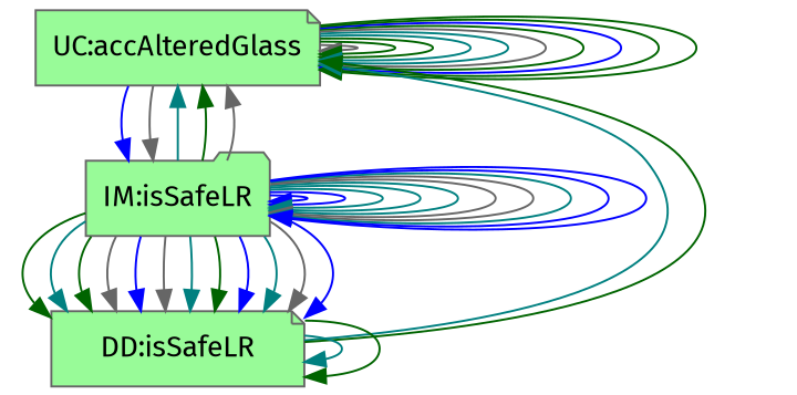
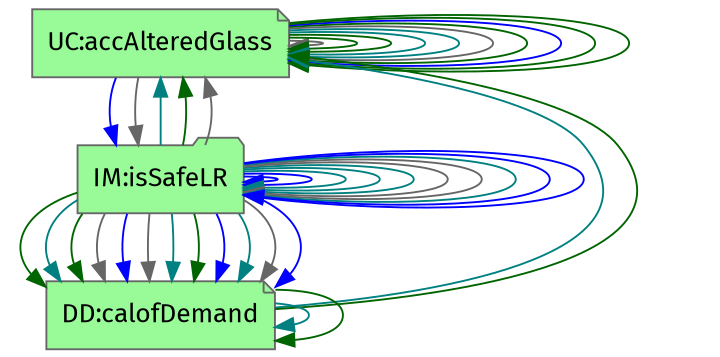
  digraph {
    fontname="Fira Sans"
    node [color=gray40 fillcolor=palegreen shape=note style=filled fontname="Fira Sans"]
    edge [headport=assumpSV tailport=dimlessLoad color=teal fontname="Fira Sans"]
    n1 [label="UC:accAlteredGlass"]
-   n2 [label="DD:isSafeLR"]
+   n2 [label="DD:calofDemand"]
    n3 [label="IM:isSafeLR" shape=folder]
    subgraph sub_1 {
      rank=same
      n1
    }
    subgraph sub_2 {
      rank=same
      n2
    }
    subgraph sub_3 {
      rank=same
      n3
    }
    subgraph sub_4 {
      rank=same
      n3
    }
    subgraph sub_5 {
      rank=same
      n1
    }
    subgraph sub_6 {
      rank=same
      n1
    }
    subgraph sub_7 {
      rank=same
      n1
    }
    n1 -> n1 [tailport=assumpLDFC color=gray40]
    n1 -> n1 [headport=inputValues tailport=outputValsAndKnownValues color=darkgreen]
    n1 -> n1 [headport=sysSetValsFollowingAssumps tailport=outputValsAndKnownValues color=darkgreen]
    n1 -> n1 [headport=assumpES tailport=calcInternalBlastRisk]
    n1 -> n1 [tailport=varValsOfmkE]
    n1 -> n1 [headport=assumpLDFC tailport=varValsOfmkE color=gray40]
    n1 -> n1 [headport=assumpGL tailport=accMoreThanSingleLite color=darkgreen]
    n1 -> n1 [headport=assumpBC tailport=accMoreBoundaryConditions color=blue]
    n1 -> n1 [headport=assumpRT tailport=considerMoreThanFlexGlass color=darkgreen]
    n1 -> n1 [headport=assumpGC tailport=accAlteredGlass color=darkgreen]
    n1 -> n3 [headport=isSafePb tailport=checkGlassSafety color=blue]
    n1 -> n3 [headport=isSafeLR tailport=checkGlassSafety color=gray40]
    n2 -> n1 [tailport=loadDurFactor]
    n2 -> n1 [headport=assumpLDFC tailport=loadDurFactor color=darkgreen]
    n2 -> n2 [headport=stdOffDist tailport=demandq]
    n2 -> n2 [headport=eqTNTChar tailport=demandq color=darkgreen]
    n3 -> n1 [tailport=nFL]
    n3 -> n1 [color=darkgreen]
    n3 -> n1 [tailport=sdfTol color=gray40]
    n3 -> n2 [headport=minThick tailport=riskFun color=darkgreen]
    n3 -> n2 [headport=loadDurFactor tailport=riskFun]
    n3 -> n2 [headport=aR tailport=stressDistFac color=darkgreen]
    n3 -> n2 [headport=minThick tailport=nFL color=gray40]
    n3 -> n2 [headport=minThick color=blue]
    n3 -> n2 [headport=glassTypeFac color=gray40]
    n3 -> n2 [headport=demandq]
    n3 -> n2 [headport=aR tailport=tolLoad color=darkgreen]
    n3 -> n2 [headport=minThick tailport=sdfTol color=blue]
    n3 -> n2 [headport=loadDurFactor tailport=sdfTol]
    n3 -> n2 [headport=glassTypeFac tailport=lResistance color=gray40]
    n3 -> n2 [headport=demandq tailport=isSafeLR color=blue]
    n3 -> n3 [headport=stressDistFac tailport=riskFun color=blue]
    n3 -> n3 [headport=dimlessLoad tailport=stressDistFac color=blue]
    n3 -> n3 [headport=tolLoad tailport=nFL]
    n3 -> n3 [headport=sdfTol tailport=tolLoad]
    n3 -> n3 [headport=riskFun tailport=probBr]
    n3 -> n3 [headport=nFL tailport=lResistance color=gray40]
    n3 -> n3 [headport=probBr tailport=isSafePb color=gray40]
    n3 -> n3 [headport=isSafeLR tailport=isSafePb]
    n3 -> n3 [headport=lResistance tailport=isSafeLR color=blue]
    n3 -> n3 [headport=isSafePb tailport=isSafeLR color=blue]
  }
